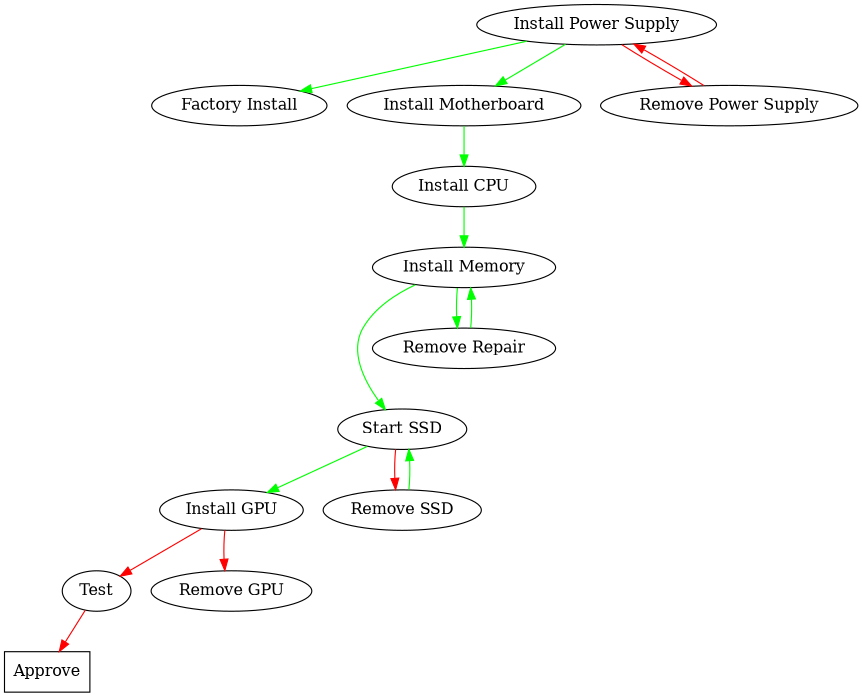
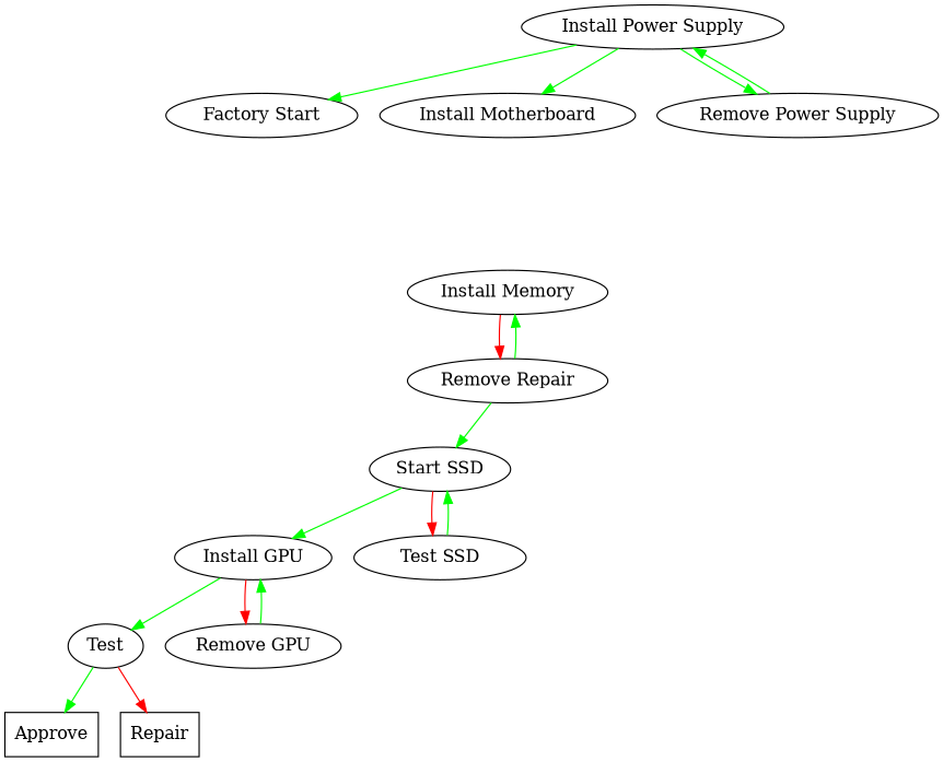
  digraph {
    edge [color=green]
    "Install Power Supply"
-   "Factory Start" [label="Factory Install"]
+   "Factory Start"
    "Install Motherboard"
    "Remove Power Supply"
-   "Install CPU"
    "Install Memory"
    n7 [label="Start SSD"]
    n8 [label="Remove Repair"]
    "Install GPU"
-   "Remove SSD"
+   "Remove SSD" [label="Test SSD"]
    Test
    "Remove GPU"
    Approve [shape=box]
+   Repair [shape=box]
    "Install Power Supply" -> "Factory Start"
    "Install Power Supply" -> "Install Motherboard"
-   "Install Power Supply" -> "Remove Power Supply" [color=red]
-   "Install Motherboard" -> "Install CPU"
-   "Remove Power Supply" -> "Install Power Supply" [color=red]
-   "Install CPU" -> "Install Memory"
-   "Install Memory" -> n7
-   "Install Memory" -> n8
+   "Install Power Supply" -> "Remove Power Supply"
+   "Remove Power Supply" -> "Install Power Supply"
+   n8 -> n7
+   "Install Memory" -> n8 [color=red]
    n7 -> "Install GPU"
    n7 -> "Remove SSD" [color=red]
    n8 -> "Install Memory"
-   "Install GPU" -> Test [color=red]
+   "Install GPU" -> Test
    "Install GPU" -> "Remove GPU" [color=red]
    "Remove SSD" -> n7
-   Test -> Approve [color=red]
+   Test -> Approve
+   Test -> Repair [color=red]
+   "Remove GPU" -> "Install GPU"
  }
